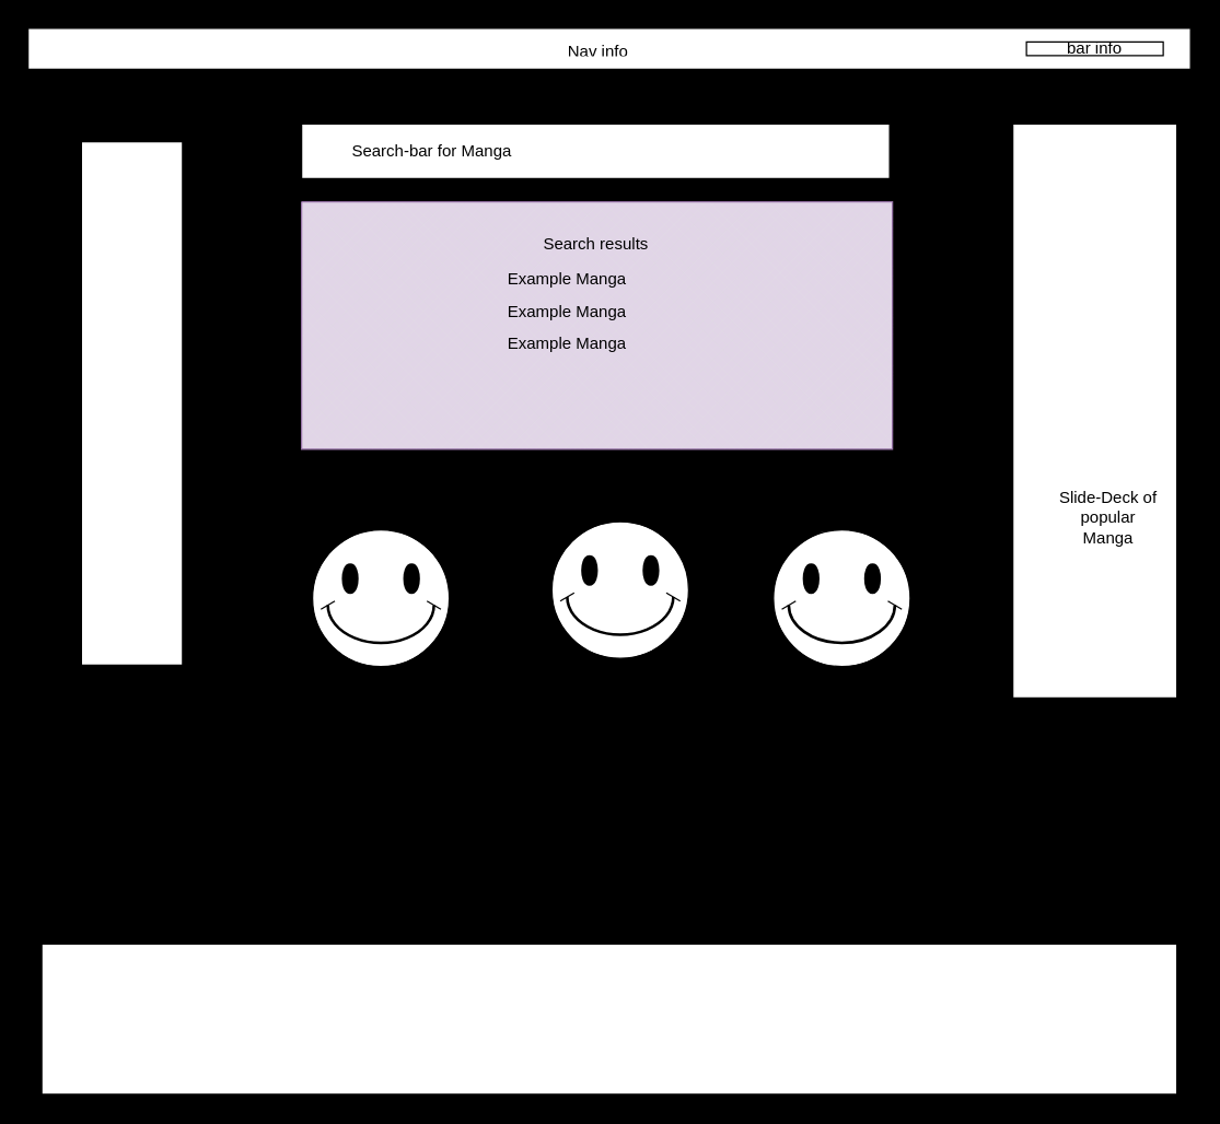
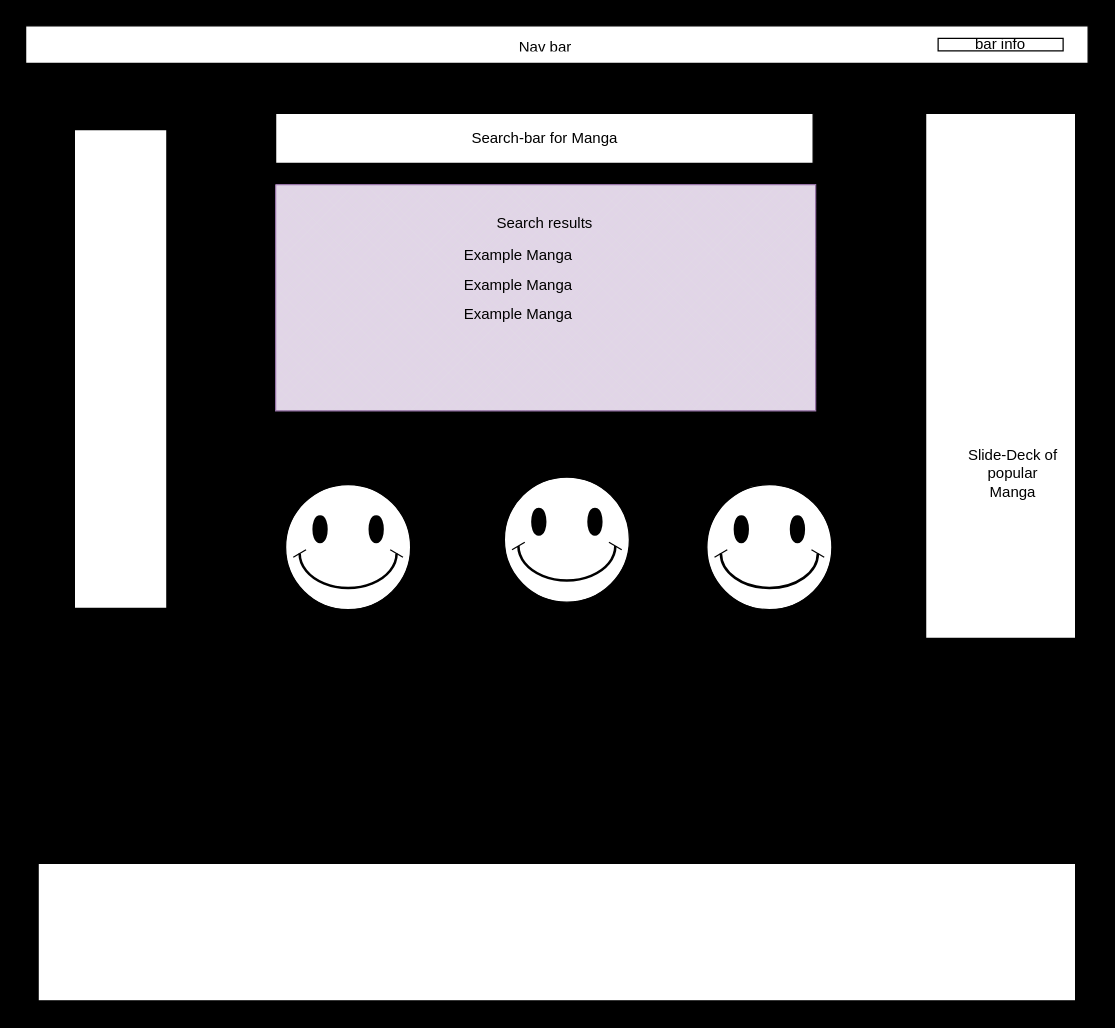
  <mxCell id="0" />
  <mxCell id="1" parent="0" />
  <mxCell id="2" value="" style="rounded=0;whiteSpace=wrap;html=1;" vertex="1" parent="1"><mxGeometry y="20" width="850" height="30" as="geometry" x="20" /></mxCell>
  <mxCell id="3" value="" style="rounded=0;whiteSpace=wrap;html=1;" vertex="1" parent="1"><mxGeometry x="750" y="30" width="100" height="10" as="geometry" /></mxCell>
  <mxCell id="4" value="" style="rounded=0;whiteSpace=wrap;html=1;" vertex="1" parent="1"><mxGeometry x="740" y="90" width="120" height="420" as="geometry" /></mxCell>
  <mxCell id="5" value="" style="rounded=0;whiteSpace=wrap;html=1;" vertex="1" parent="1"><mxGeometry x="220" y="90" width="430" height="40" as="geometry" /></mxCell>
  <mxCell id="6" style="edgeStyle=orthogonalEdgeStyle;rounded=0;orthogonalLoop=1;jettySize=auto;html=1;exitX=0.5;exitY=1;exitDx=0;exitDy=0;" edge="1" parent="1" source="3" target="3"><mxGeometry relative="1" as="geometry" /></mxCell>
  <mxCell id="7" value="" style="rounded=0;whiteSpace=wrap;html=1;" vertex="1" parent="1"><mxGeometry x="30" y="690" width="830" height="110" as="geometry" /></mxCell>
- <mxCell id="8" value="Nav info" style="text;html=1;strokeColor=none;fillColor=none;spacing=5;spacingTop=-20;whiteSpace=wrap;overflow=hidden;rounded=0;" vertex="1" parent="1"><mxGeometry x="410" y="40" width="144" height="1" as="geometry" /></mxCell>
- <mxCell id="9" value="Search-bar for Manga" style="text;html=1;strokeColor=none;fillColor=none;align=center;verticalAlign=middle;whiteSpace=wrap;rounded=0;" vertex="1" parent="1"><mxGeometry x="241.5" y="95" width="147" height="30" as="geometry" /></mxCell>
+ <mxCell id="8" value="Nav bar" style="text;html=1;strokeColor=none;fillColor=none;spacing=5;spacingTop=-20;whiteSpace=wrap;overflow=hidden;rounded=0;" vertex="1" parent="1"><mxGeometry x="410" y="40" width="144" height="1" as="geometry" /></mxCell>
+ <mxCell id="9" value="Search-bar for Manga" style="text;html=1;strokeColor=none;fillColor=none;align=center;verticalAlign=middle;whiteSpace=wrap;rounded=0;" vertex="1" parent="1"><mxGeometry x="361.5" y="95" width="147" height="30" as="geometry" /></mxCell>
  <mxCell id="10" value="Slide-Deck of popular Manga" style="text;html=1;strokeColor=none;fillColor=none;align=center;verticalAlign=middle;whiteSpace=wrap;rounded=0;" vertex="1" parent="1"><mxGeometry x="770" y="322" width="80" height="111" as="geometry" /></mxCell>
  <mxCell id="11" value="bar info" style="text;html=1;strokeColor=none;fillColor=none;align=center;verticalAlign=middle;whiteSpace=wrap;rounded=0;" vertex="1" parent="1"><mxGeometry x="770" y="22" width="60" height="26" as="geometry" /></mxCell>
  <mxCell id="12" value="" style="verticalLabelPosition=bottom;verticalAlign=top;html=1;shape=mxgraph.basic.patternFillRect;fillStyle=diagGrid;step=5;fillStrokeWidth=0.2;fillStrokeColor=#dddddd;fillColor=#e1d5e7;strokeColor=#9673a6;" vertex="1" parent="1"><mxGeometry x="220" y="147" width="432" height="181" as="geometry" /></mxCell>
  <mxCell id="13" value="Search results" style="text;html=1;strokeColor=none;fillColor=none;align=center;verticalAlign=middle;whiteSpace=wrap;rounded=0;" vertex="1" parent="1"><mxGeometry x="373.5" y="163" width="123" height="30" as="geometry" /></mxCell>
  <mxCell id="14" value="Example Manga" style="text;strokeColor=none;fillColor=none;align=left;verticalAlign=middle;spacingLeft=4;spacingRight=4;overflow=hidden;points=[[0,0.5],[1,0.5]];portConstraint=eastwest;rotatable=0;whiteSpace=wrap;html=1;" vertex="1" parent="1"><mxGeometry x="365" y="189" width="134" height="30" as="geometry" /></mxCell>
  <mxCell id="15" value="Example Manga" style="text;strokeColor=none;fillColor=none;align=left;verticalAlign=middle;spacingLeft=4;spacingRight=4;overflow=hidden;points=[[0,0.5],[1,0.5]];portConstraint=eastwest;rotatable=0;whiteSpace=wrap;html=1;" vertex="1" parent="1"><mxGeometry x="365" y="213" width="134" height="30" as="geometry" /></mxCell>
  <mxCell id="16" value="Example Manga" style="text;strokeColor=none;fillColor=none;align=left;verticalAlign=middle;spacingLeft=4;spacingRight=4;overflow=hidden;points=[[0,0.5],[1,0.5]];portConstraint=eastwest;rotatable=0;whiteSpace=wrap;html=1;" vertex="1" parent="1"><mxGeometry x="365" y="236" width="134" height="30" as="geometry" /></mxCell>
  <mxCell id="17" value="" style="verticalLabelPosition=bottom;verticalAlign=top;html=1;shape=mxgraph.basic.smiley" vertex="1" parent="1"><mxGeometry x="565" y="387" width="100" height="100" as="geometry" /></mxCell>
  <mxCell id="18" value="" style="verticalLabelPosition=bottom;verticalAlign=top;html=1;shape=mxgraph.basic.smiley" vertex="1" parent="1"><mxGeometry x="403" y="381" width="100" height="100" as="geometry" /></mxCell>
  <mxCell id="19" value="" style="verticalLabelPosition=bottom;verticalAlign=top;html=1;shape=mxgraph.basic.smiley" vertex="1" parent="1"><mxGeometry x="228" y="387" width="100" height="100" as="geometry" /></mxCell>
  <mxCell id="20" value="" style="rounded=0;whiteSpace=wrap;html=1;" vertex="1" parent="1"><mxGeometry x="59" y="103" width="74" height="383" as="geometry" /></mxCell>
